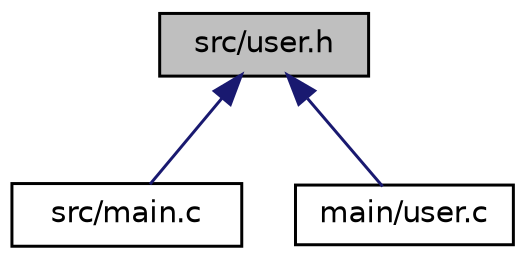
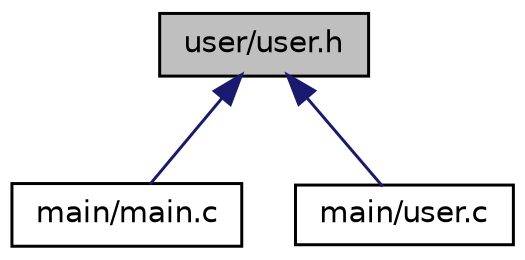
  digraph {
    node [color=black fillcolor=white fontname=Helvetica fontsize=10 shape=record style=filled]
    edge [color=midnightblue dir=back fontname=Helvetica fontsize=10 labelfontname=Helvetica labelfontsize=10 style=solid]
-   n1 [fillcolor=grey75 fontcolor=black height=0.2 label="src/user.h" width=0.4]
-   n2 [height=0.2 label="src/main.c" width=0.4]
+   n1 [fillcolor=grey75 fontcolor=black height=0.2 label="user/user.h" width=0.4]
+   n2 [height=0.2 label="main/main.c" width=0.4]
    n3 [height=0.2 label="main/user.c" width=0.4]
    n1 -> n2
    n1 -> n3
  }
